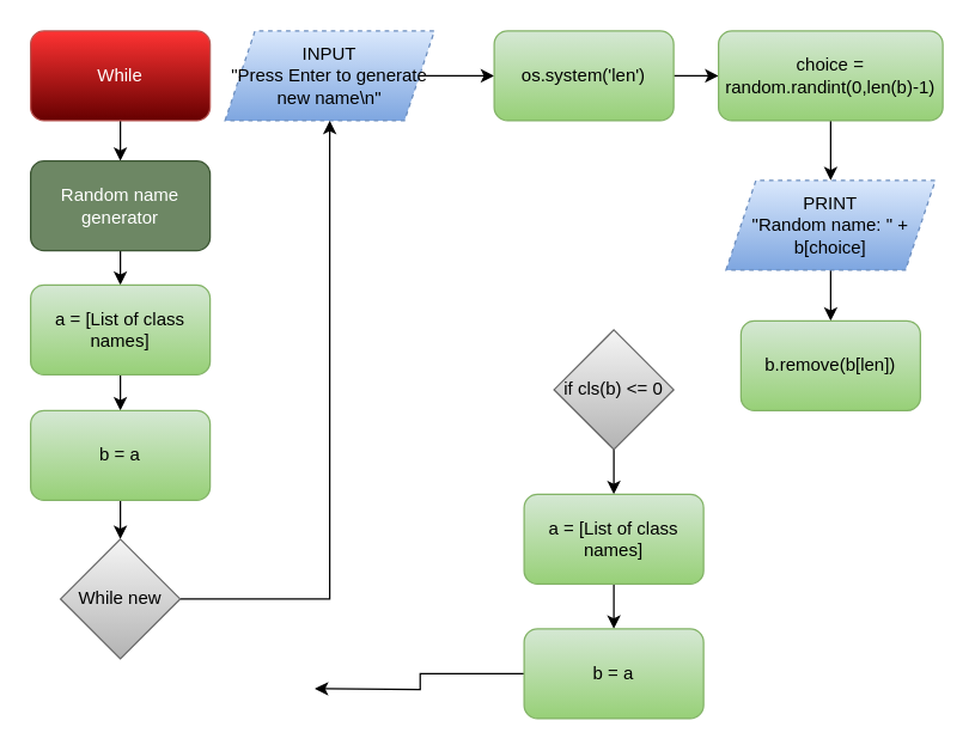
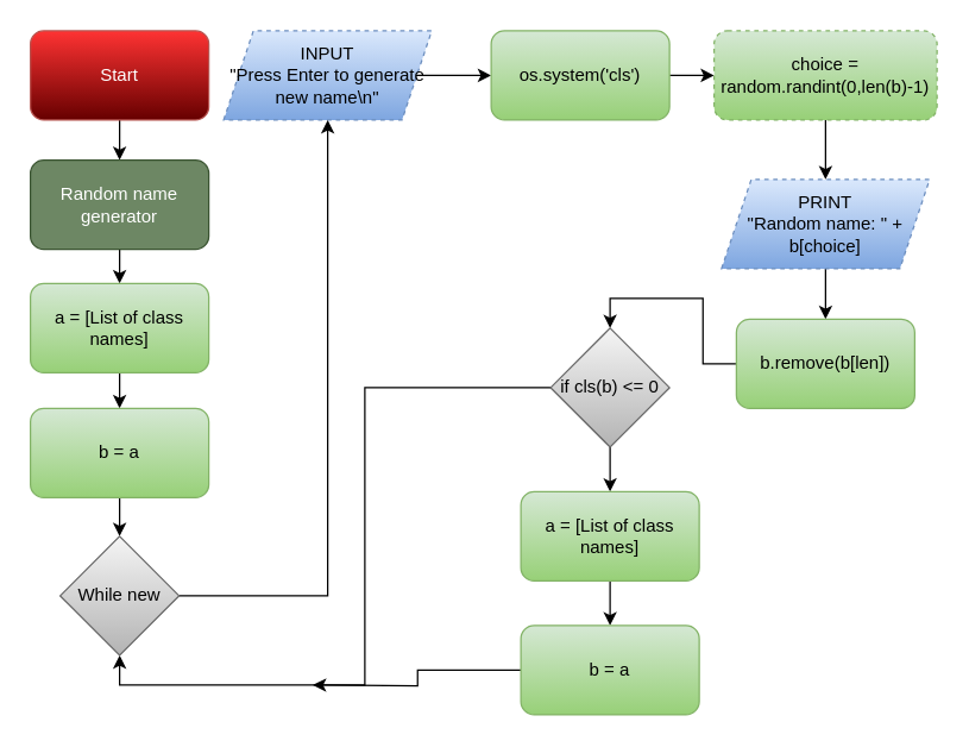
  <mxCell id="0" />
  <mxCell id="1" parent="0" />
  <mxCell id="2" style="edgeStyle=orthogonalEdgeStyle;rounded=0;orthogonalLoop=1;jettySize=auto;html=1;entryX=0.5;entryY=0;entryDx=0;entryDy=0;fontColor=#FFFFFF;" parent="1" source="3" target="5" edge="1"><mxGeometry relative="1" as="geometry" /></mxCell>
- <mxCell id="3" value="&lt;div&gt;While&lt;/div&gt;" style="rounded=1;whiteSpace=wrap;html=1;strokeColor=#b85450;fillColor=#FF3333;gradientColor=#660000;fontColor=#FFFFFF;" parent="1" vertex="1"><mxGeometry x="20" y="20" width="120" height="60" as="geometry" /></mxCell>
+ <mxCell id="3" value="&lt;div&gt;Start&lt;/div&gt;" style="rounded=1;whiteSpace=wrap;html=1;strokeColor=#b85450;fillColor=#FF3333;gradientColor=#660000;fontColor=#FFFFFF;" parent="1" vertex="1"><mxGeometry x="20" y="20" width="120" height="60" as="geometry" /></mxCell>
  <mxCell id="4" style="edgeStyle=orthogonalEdgeStyle;rounded=0;orthogonalLoop=1;jettySize=auto;html=1;entryX=0.5;entryY=0;entryDx=0;entryDy=0;fontColor=#FFFFFF;" parent="1" source="5" target="7" edge="1"><mxGeometry relative="1" as="geometry" /></mxCell>
  <mxCell id="5" value="Random name generator" style="whiteSpace=wrap;html=1;fillColor=#6d8764;strokeColor=#3A5431;fontColor=#ffffff;rounded=1;" parent="1" vertex="1"><mxGeometry x="20" y="107" width="120" height="60" as="geometry" /></mxCell>
  <mxCell id="6" style="edgeStyle=orthogonalEdgeStyle;rounded=0;orthogonalLoop=1;jettySize=auto;html=1;" edge="1" parent="1" source="7" target="9"><mxGeometry relative="1" as="geometry" /></mxCell>
  <mxCell id="7" value="a = [List of class names]" style="rounded=1;whiteSpace=wrap;html=1;fillColor=#d5e8d4;strokeColor=#82b366;gradientColor=#97d077;" parent="1" vertex="1"><mxGeometry x="20" y="190" width="120" height="60" as="geometry" /></mxCell>
  <mxCell id="8" style="edgeStyle=orthogonalEdgeStyle;rounded=0;orthogonalLoop=1;jettySize=auto;html=1;entryX=0.5;entryY=0;entryDx=0;entryDy=0;" edge="1" parent="1" source="9" target="26"><mxGeometry relative="1" as="geometry" /></mxCell>
  <mxCell id="9" value="b = a" style="rounded=1;whiteSpace=wrap;html=1;fillColor=#d5e8d4;strokeColor=#82b366;gradientColor=#97d077;" parent="1" vertex="1"><mxGeometry x="20" y="274" width="120" height="60" as="geometry" /></mxCell>
  <mxCell id="10" style="edgeStyle=orthogonalEdgeStyle;rounded=0;orthogonalLoop=1;jettySize=auto;html=1;" edge="1" parent="1" source="11" target="13"><mxGeometry relative="1" as="geometry" /></mxCell>
  <mxCell id="11" value="&lt;div&gt;INPUT&lt;/div&gt;&lt;div&gt;&quot;Press Enter to generate new name\n&quot;&lt;br&gt;&lt;/div&gt;" style="shape=parallelogram;perimeter=parallelogramPerimeter;whiteSpace=wrap;html=1;fixedSize=1;dashed=1;fillColor=#dae8fc;gradientColor=#7ea6e0;strokeColor=#6c8ebf;" parent="1" vertex="1"><mxGeometry x="150" y="20" width="140" height="60" as="geometry" /></mxCell>
  <mxCell id="12" style="edgeStyle=orthogonalEdgeStyle;rounded=0;orthogonalLoop=1;jettySize=auto;html=1;" edge="1" parent="1" source="13" target="15"><mxGeometry relative="1" as="geometry" /></mxCell>
- <mxCell id="13" value="os.system('len')" style="rounded=1;whiteSpace=wrap;html=1;fillColor=#d5e8d4;strokeColor=#82b366;gradientColor=#97d077;" parent="1" vertex="1"><mxGeometry x="330" y="20" width="120" height="60" as="geometry" /></mxCell>
+ <mxCell id="13" value="os.system('cls')" style="rounded=1;whiteSpace=wrap;html=1;fillColor=#d5e8d4;strokeColor=#82b366;gradientColor=#97d077;" parent="1" vertex="1"><mxGeometry x="330" y="20" width="120" height="60" as="geometry" /></mxCell>
  <mxCell id="14" style="edgeStyle=orthogonalEdgeStyle;rounded=0;orthogonalLoop=1;jettySize=auto;html=1;entryX=0.5;entryY=0;entryDx=0;entryDy=0;" edge="1" parent="1" source="15" target="17"><mxGeometry relative="1" as="geometry" /></mxCell>
- <mxCell id="15" value="choice = random.randint(0,len(b)-1)" style="rounded=1;whiteSpace=wrap;html=1;fillColor=#d5e8d4;strokeColor=#82b366;gradientColor=#97d077;" parent="1" vertex="1"><mxGeometry x="480" y="20" width="150" height="60" as="geometry" /></mxCell>
+ <mxCell id="15" value="choice = random.randint(0,len(b)-1)" style="rounded=1;whiteSpace=wrap;html=1;fillColor=#d5e8d4;strokeColor=#82b366;gradientColor=#97d077;dashed=1;" parent="1" vertex="1"><mxGeometry x="480" y="20" width="150" height="60" as="geometry" /></mxCell>
  <mxCell id="16" style="edgeStyle=orthogonalEdgeStyle;rounded=0;orthogonalLoop=1;jettySize=auto;html=1;" edge="1" parent="1" source="17" target="19"><mxGeometry relative="1" as="geometry" /></mxCell>
  <mxCell id="17" value="&lt;div&gt;PRINT&lt;/div&gt;&lt;div&gt;&quot;Random name: &quot; + b[choice]&lt;br&gt;&lt;/div&gt;" style="shape=parallelogram;perimeter=parallelogramPerimeter;whiteSpace=wrap;html=1;fixedSize=1;dashed=1;fillColor=#dae8fc;gradientColor=#7ea6e0;strokeColor=#6c8ebf;" parent="1" vertex="1"><mxGeometry x="485" y="120" width="140" height="60" as="geometry" /></mxCell>
+ <mxCell id="18" style="edgeStyle=orthogonalEdgeStyle;rounded=0;orthogonalLoop=1;jettySize=auto;html=1;entryX=0.5;entryY=0;entryDx=0;entryDy=0;" edge="1" parent="1" source="19" target="22"><mxGeometry relative="1" as="geometry" /></mxCell>
  <mxCell id="19" value="b.remove(b[len])" style="rounded=1;whiteSpace=wrap;html=1;fillColor=#d5e8d4;strokeColor=#82b366;gradientColor=#97d077;" parent="1" vertex="1"><mxGeometry x="495" y="214" width="120" height="60" as="geometry" /></mxCell>
+ <mxCell id="20" style="edgeStyle=orthogonalEdgeStyle;rounded=0;orthogonalLoop=1;jettySize=auto;html=1;entryX=0.5;entryY=1;entryDx=0;entryDy=0;" edge="1" parent="1" source="22" target="26"><mxGeometry relative="1" as="geometry"><mxPoint x="80" y="460" as="targetPoint" /></mxGeometry></mxCell>
  <mxCell id="21" style="edgeStyle=orthogonalEdgeStyle;rounded=0;orthogonalLoop=1;jettySize=auto;html=1;" edge="1" parent="1" source="22" target="24"><mxGeometry relative="1" as="geometry" /></mxCell>
  <mxCell id="22" value="if cls(b) &amp;lt;= 0" style="rhombus;whiteSpace=wrap;html=1;fillColor=#f5f5f5;gradientColor=#b3b3b3;strokeColor=#666666;" parent="1" vertex="1"><mxGeometry x="370" y="220" width="80" height="80" as="geometry" /></mxCell>
  <mxCell id="23" style="edgeStyle=orthogonalEdgeStyle;rounded=0;orthogonalLoop=1;jettySize=auto;html=1;" edge="1" parent="1" source="24" target="28"><mxGeometry relative="1" as="geometry" /></mxCell>
  <mxCell id="24" value="a = [List of class names]" style="rounded=1;whiteSpace=wrap;html=1;fillColor=#d5e8d4;strokeColor=#82b366;gradientColor=#97d077;" parent="1" vertex="1"><mxGeometry x="350" y="330" width="120" height="60" as="geometry" /></mxCell>
  <mxCell id="25" style="edgeStyle=orthogonalEdgeStyle;rounded=0;orthogonalLoop=1;jettySize=auto;html=1;" edge="1" parent="1" source="26" target="11"><mxGeometry relative="1" as="geometry" /></mxCell>
  <mxCell id="26" value="While new" style="rhombus;whiteSpace=wrap;html=1;fillColor=#f5f5f5;gradientColor=#b3b3b3;strokeColor=#666666;" vertex="1" parent="1"><mxGeometry x="40" y="360" width="80" height="80" as="geometry" /></mxCell>
  <mxCell id="27" style="edgeStyle=orthogonalEdgeStyle;rounded=0;orthogonalLoop=1;jettySize=auto;html=1;" edge="1" parent="1" source="28"><mxGeometry relative="1" as="geometry"><mxPoint x="210" y="460" as="targetPoint" /></mxGeometry></mxCell>
  <mxCell id="28" value="b = a" style="rounded=1;whiteSpace=wrap;html=1;fillColor=#d5e8d4;strokeColor=#82b366;gradientColor=#97d077;" vertex="1" parent="1"><mxGeometry x="350" y="420" width="120" height="60" as="geometry" /></mxCell>
